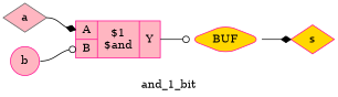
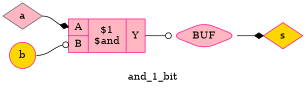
  digraph {
    label=and_1_bit
    rankdir=LR
    remincross=true
    node [color=deeppink fillcolor=gold fontcolor=black shape=diamond style=filled]
    edge [arrowhead=odot color=black tailport=e]
    n1 [label=s]
-   n2 [fillcolor=lightpink label=b shape=circle]
+   n2 [label=b shape=circle]
    n3 [fillcolor=lightpink label="{{<p5> A|<p6> B}|$1\n$and|{<p7> Y}}" shape=record fontcolor=""]
-   n4 [label=BUF style="rounded,filled" fontcolor=""]
+   n4 [fillcolor=lightpink label=BUF style="rounded,filled" fontcolor=""]
    n5 [color=gray40 fillcolor=lightpink label=a]
    n2 -> n3 [headport="p6:w"]
    n3 -> n4 [headport="w:w" tailport="p7:e"]
    n4 -> n1 [arrowhead=diamond headport=w tailport="e:e"]
    n5 -> n3 [arrowhead=diamond headport="p5:w"]
  }
